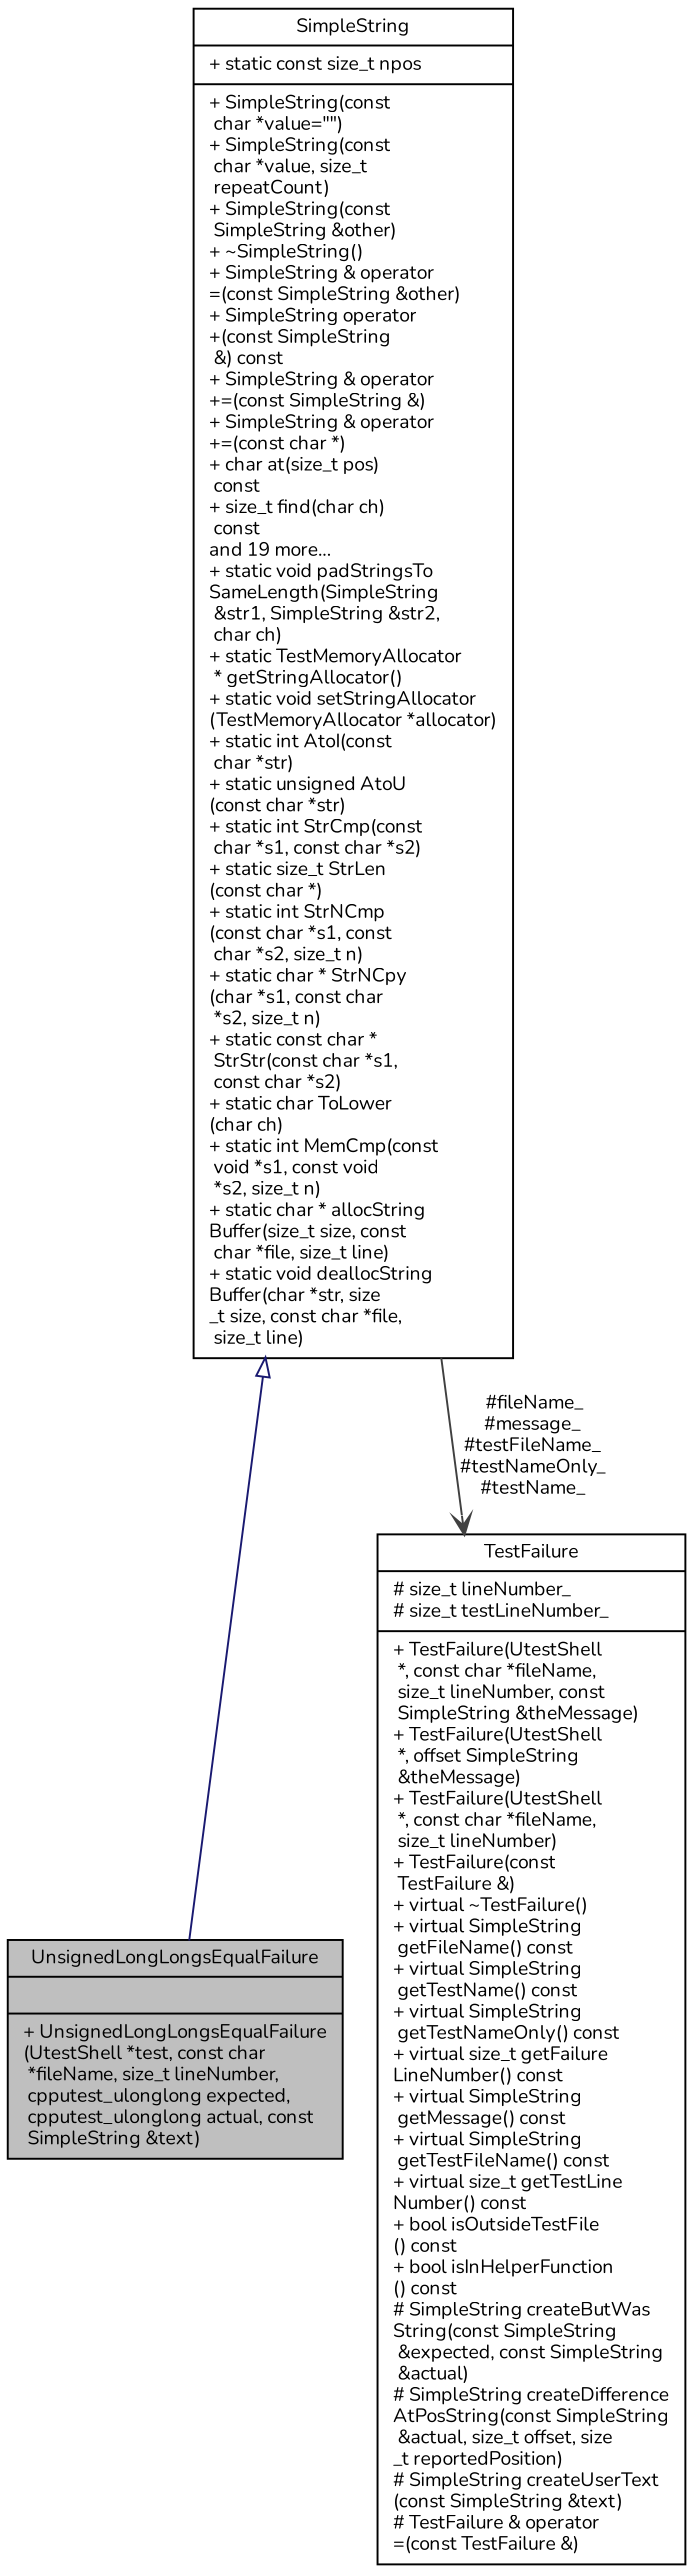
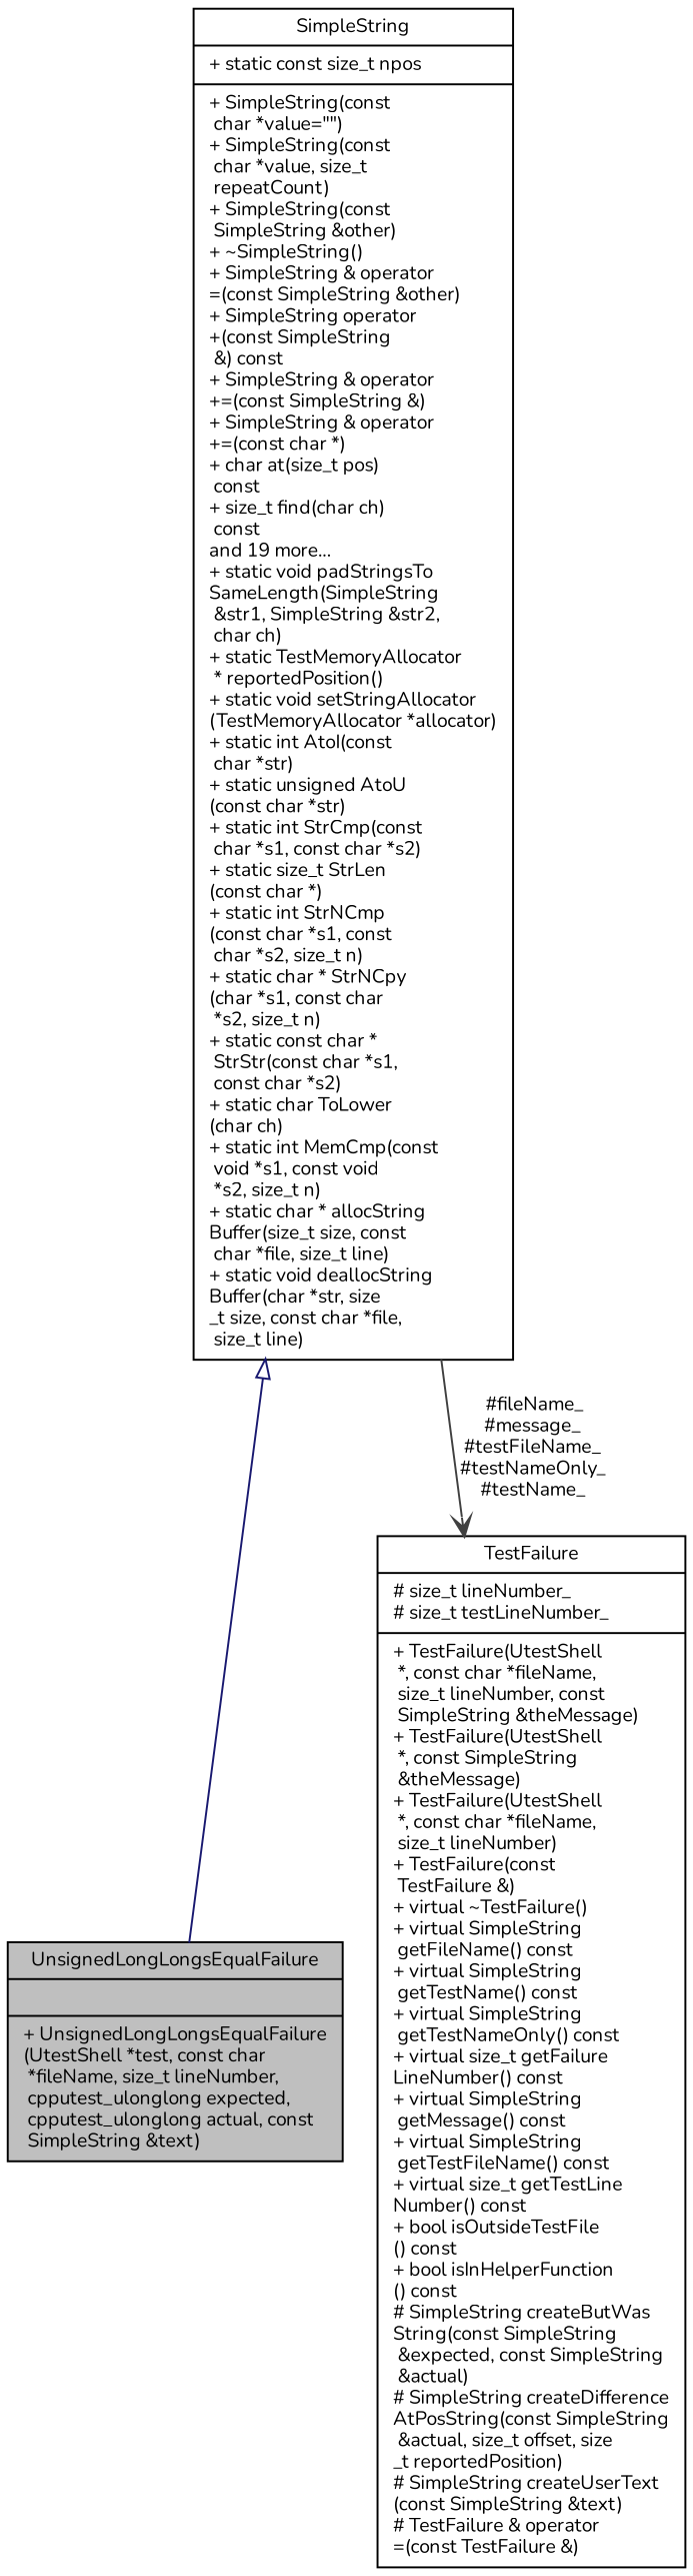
  digraph {
    fontname=Nunito
    node [color=black fillcolor=white fontname=Nunito fontsize=10 shape=record style=filled]
    edge [fontname=Nunito fontsize=10 labelfontname=Helvetica labelfontsize=10 style=solid]
    n1 [fillcolor=grey75 fontcolor=black height=0.2 label="{UnsignedLongLongsEqualFailure\n||+  UnsignedLongLongsEqualFailure\l(UtestShell *test, const char\l *fileName, size_t lineNumber,\l cpputest_ulonglong expected,\l cpputest_ulonglong actual, const\l SimpleString &text)\l}" width=0.4]
-   n2 [height=0.2 label="{TestFailure\n|# size_t lineNumber_\l# size_t testLineNumber_\l|+  TestFailure(UtestShell\l *, const char *fileName,\l size_t lineNumber, const\l SimpleString &theMessage)\l+  TestFailure(UtestShell\l *, offset SimpleString\l &theMessage)\l+  TestFailure(UtestShell\l *, const char *fileName,\l size_t lineNumber)\l+  TestFailure(const\l TestFailure &)\l+ virtual ~TestFailure()\l+ virtual SimpleString\l getFileName() const\l+ virtual SimpleString\l getTestName() const\l+ virtual SimpleString\l getTestNameOnly() const\l+ virtual size_t getFailure\lLineNumber() const\l+ virtual SimpleString\l getMessage() const\l+ virtual SimpleString\l getTestFileName() const\l+ virtual size_t getTestLine\lNumber() const\l+ bool isOutsideTestFile\l() const\l+ bool isInHelperFunction\l() const\l# SimpleString createButWas\lString(const SimpleString\l &expected, const SimpleString\l &actual)\l# SimpleString createDifference\lAtPosString(const SimpleString\l &actual, size_t offset, size\l_t reportedPosition)\l# SimpleString createUserText\l(const SimpleString &text)\l# TestFailure & operator\l=(const TestFailure &)\l}" width=0.4]
-   n3 [height=0.2 label="{SimpleString\n|+ static const size_t npos\l|+  SimpleString(const\l char *value=\"\")\l+  SimpleString(const\l char *value, size_t\l repeatCount)\l+  SimpleString(const\l SimpleString &other)\l+  ~SimpleString()\l+ SimpleString & operator\l=(const SimpleString &other)\l+ SimpleString operator\l+(const SimpleString\l &) const\l+ SimpleString & operator\l+=(const SimpleString &)\l+ SimpleString & operator\l+=(const char *)\l+ char at(size_t pos)\l const\l+ size_t find(char ch)\l const\land 19 more...\l+ static void padStringsTo\lSameLength(SimpleString\l &str1, SimpleString &str2,\l char ch)\l+ static TestMemoryAllocator\l * getStringAllocator()\l+ static void setStringAllocator\l(TestMemoryAllocator *allocator)\l+ static int AtoI(const\l char *str)\l+ static unsigned AtoU\l(const char *str)\l+ static int StrCmp(const\l char *s1, const char *s2)\l+ static size_t StrLen\l(const char *)\l+ static int StrNCmp\l(const char *s1, const\l char *s2, size_t n)\l+ static char * StrNCpy\l(char *s1, const char\l *s2, size_t n)\l+ static const char *\l StrStr(const char *s1,\l const char *s2)\l+ static char ToLower\l(char ch)\l+ static int MemCmp(const\l void *s1, const void\l *s2, size_t n)\l+ static char * allocString\lBuffer(size_t size, const\l char *file, size_t line)\l+ static void deallocString\lBuffer(char *str, size\l_t size, const char *file,\l size_t line)\l}" width=0.4]
+   n2 [height=0.2 label="{TestFailure\n|# size_t lineNumber_\l# size_t testLineNumber_\l|+  TestFailure(UtestShell\l *, const char *fileName,\l size_t lineNumber, const\l SimpleString &theMessage)\l+  TestFailure(UtestShell\l *, const SimpleString\l &theMessage)\l+  TestFailure(UtestShell\l *, const char *fileName,\l size_t lineNumber)\l+  TestFailure(const\l TestFailure &)\l+ virtual ~TestFailure()\l+ virtual SimpleString\l getFileName() const\l+ virtual SimpleString\l getTestName() const\l+ virtual SimpleString\l getTestNameOnly() const\l+ virtual size_t getFailure\lLineNumber() const\l+ virtual SimpleString\l getMessage() const\l+ virtual SimpleString\l getTestFileName() const\l+ virtual size_t getTestLine\lNumber() const\l+ bool isOutsideTestFile\l() const\l+ bool isInHelperFunction\l() const\l# SimpleString createButWas\lString(const SimpleString\l &expected, const SimpleString\l &actual)\l# SimpleString createDifference\lAtPosString(const SimpleString\l &actual, size_t offset, size\l_t reportedPosition)\l# SimpleString createUserText\l(const SimpleString &text)\l# TestFailure & operator\l=(const TestFailure &)\l}" width=0.4]
+   n3 [height=0.2 label="{SimpleString\n|+ static const size_t npos\l|+  SimpleString(const\l char *value=\"\")\l+  SimpleString(const\l char *value, size_t\l repeatCount)\l+  SimpleString(const\l SimpleString &other)\l+  ~SimpleString()\l+ SimpleString & operator\l=(const SimpleString &other)\l+ SimpleString operator\l+(const SimpleString\l &) const\l+ SimpleString & operator\l+=(const SimpleString &)\l+ SimpleString & operator\l+=(const char *)\l+ char at(size_t pos)\l const\l+ size_t find(char ch)\l const\land 19 more...\l+ static void padStringsTo\lSameLength(SimpleString\l &str1, SimpleString &str2,\l char ch)\l+ static TestMemoryAllocator\l * reportedPosition()\l+ static void setStringAllocator\l(TestMemoryAllocator *allocator)\l+ static int AtoI(const\l char *str)\l+ static unsigned AtoU\l(const char *str)\l+ static int StrCmp(const\l char *s1, const char *s2)\l+ static size_t StrLen\l(const char *)\l+ static int StrNCmp\l(const char *s1, const\l char *s2, size_t n)\l+ static char * StrNCpy\l(char *s1, const char\l *s2, size_t n)\l+ static const char *\l StrStr(const char *s1,\l const char *s2)\l+ static char ToLower\l(char ch)\l+ static int MemCmp(const\l void *s1, const void\l *s2, size_t n)\l+ static char * allocString\lBuffer(size_t size, const\l char *file, size_t line)\l+ static void deallocString\lBuffer(char *str, size\l_t size, const char *file,\l size_t line)\l}" width=0.4]
    n3 -> n1 [arrowtail=onormal color=midnightblue dir=back]
    n3 -> n2 [arrowhead=vee color=grey25 label=" #fileName_\n#message_\n#testFileName_\n#testNameOnly_\n#testName_"]
  }
